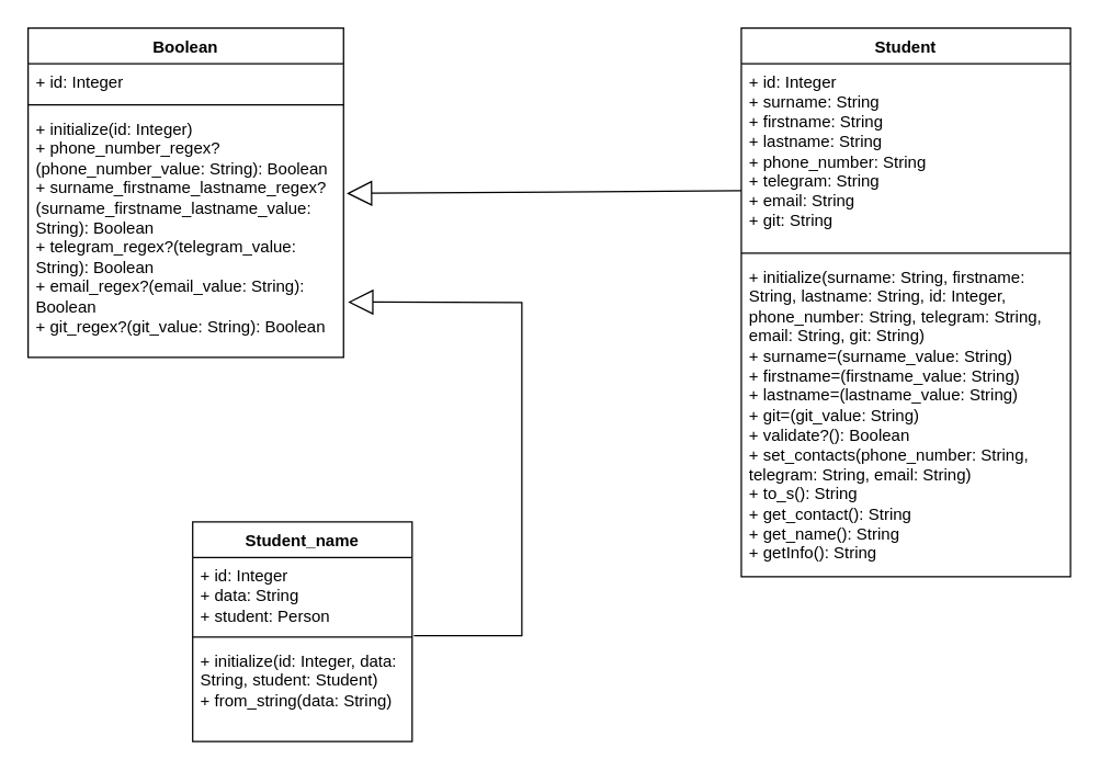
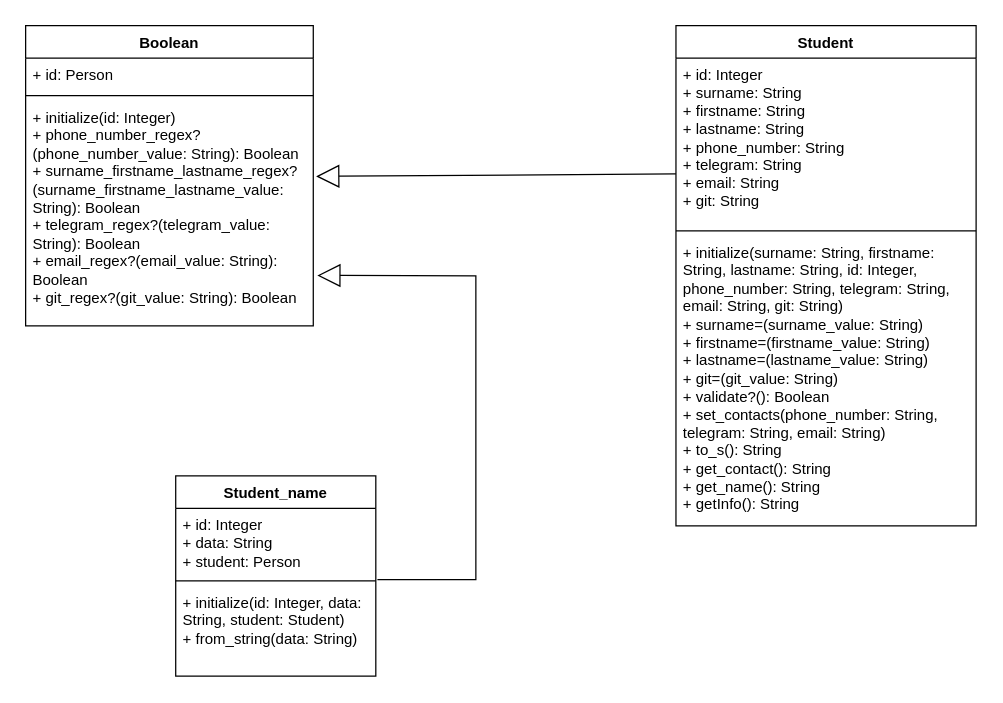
  <mxCell id="0" />
  <mxCell id="1" parent="0" />
  <mxCell id="2" value="Boolean" style="swimlane;fontStyle=1;align=center;verticalAlign=top;childLayout=stackLayout;horizontal=1;startSize=26;horizontalStack=0;resizeParent=1;resizeParentMax=0;resizeLast=0;collapsible=1;marginBottom=0;whiteSpace=wrap;html=1;" parent="1" vertex="1"><mxGeometry x="20" y="20" width="230" height="240" as="geometry" /></mxCell>
- <mxCell id="3" value="+ id: Integer" style="text;strokeColor=none;fillColor=none;align=left;verticalAlign=top;spacingLeft=4;spacingRight=4;overflow=hidden;rotatable=0;points=[[0,0.5],[1,0.5]];portConstraint=eastwest;whiteSpace=wrap;html=1;" parent="2" vertex="1"><mxGeometry y="26" width="230" height="26" as="geometry" /></mxCell>
+ <mxCell id="3" value="+ id: Person" style="text;strokeColor=none;fillColor=none;align=left;verticalAlign=top;spacingLeft=4;spacingRight=4;overflow=hidden;rotatable=0;points=[[0,0.5],[1,0.5]];portConstraint=eastwest;whiteSpace=wrap;html=1;" parent="2" vertex="1"><mxGeometry y="26" width="230" height="26" as="geometry" /></mxCell>
  <mxCell id="4" value="" style="line;strokeWidth=1;fillColor=none;align=left;verticalAlign=middle;spacingTop=-1;spacingLeft=3;spacingRight=3;rotatable=0;labelPosition=right;points=[];portConstraint=eastwest;strokeColor=inherit;" parent="2" vertex="1"><mxGeometry y="52" width="230" height="8" as="geometry" /></mxCell>
  <mxCell id="5" value="+ initialize(id: Integer)&lt;div&gt;+ phone_number_regex?(phone_number_value: String): Boolean&lt;br&gt;&lt;/div&gt;&lt;div&gt;+ surname_firstname_lastname_regex?(surname_firstname_lastname_value: String): Boolean&lt;br&gt;&lt;/div&gt;&lt;div&gt;+ telegram_regex?(telegram_value: String): Boolean&lt;br&gt;&lt;/div&gt;&lt;div&gt;+ email_regex?(email_value: String): Boolean&lt;br&gt;&lt;/div&gt;&lt;div&gt;+ git_regex?(git_value: String): Boolean&lt;br&gt;&lt;/div&gt;" style="text;strokeColor=none;fillColor=none;align=left;verticalAlign=top;spacingLeft=4;spacingRight=4;overflow=hidden;rotatable=0;points=[[0,0.5],[1,0.5]];portConstraint=eastwest;whiteSpace=wrap;html=1;" parent="2" vertex="1"><mxGeometry y="60" width="230" height="180" as="geometry" /></mxCell>
  <mxCell id="6" value="Student" style="swimlane;fontStyle=1;align=center;verticalAlign=top;childLayout=stackLayout;horizontal=1;startSize=26;horizontalStack=0;resizeParent=1;resizeParentMax=0;resizeLast=0;collapsible=1;marginBottom=0;whiteSpace=wrap;html=1;" parent="1" vertex="1"><mxGeometry x="540" y="20" width="240" height="400" as="geometry" /></mxCell>
  <mxCell id="7" value="+ id: Integer&lt;div&gt;+ surname: String&lt;div&gt;+ firstname: String&lt;div&gt;+ lastname: String&lt;div&gt;+ phone_number: String&lt;div&gt;+ telegram: String&lt;div&gt;+ email: String&lt;div&gt;+ git: String&lt;div&gt;&lt;br&gt;&lt;/div&gt;&lt;/div&gt;&lt;/div&gt;&lt;/div&gt;&lt;/div&gt;&lt;/div&gt;&lt;/div&gt;&lt;/div&gt;" style="text;strokeColor=none;fillColor=none;align=left;verticalAlign=top;spacingLeft=4;spacingRight=4;overflow=hidden;rotatable=0;points=[[0,0.5],[1,0.5]];portConstraint=eastwest;whiteSpace=wrap;html=1;" parent="6" vertex="1"><mxGeometry y="26" width="240" height="134" as="geometry" /></mxCell>
  <mxCell id="8" value="" style="line;strokeWidth=1;fillColor=none;align=left;verticalAlign=middle;spacingTop=-1;spacingLeft=3;spacingRight=3;rotatable=0;labelPosition=right;points=[];portConstraint=eastwest;strokeColor=inherit;" parent="6" vertex="1"><mxGeometry y="160" width="240" height="8" as="geometry" /></mxCell>
  <mxCell id="9" value="+ initialize(surname: String, firstname: String, lastname: String, id: Integer, phone_number: String, telegram: String, email: String, git: String)&lt;div&gt;+ surname=(surname_value: String)&lt;br&gt;&lt;/div&gt;&lt;div&gt;+ firstname=(firstname_value: String)&lt;br&gt;&lt;/div&gt;&lt;div&gt;+ lastname=(lastname_value: String)&lt;br&gt;&lt;/div&gt;&lt;div&gt;+ git=(git_value: String)&lt;br&gt;&lt;/div&gt;&lt;div&gt;+ validate?(): Boolean&lt;br&gt;&lt;/div&gt;&lt;div&gt;+ set_contacts(phone_number: String, telegram: String, email: String)&lt;br&gt;&lt;/div&gt;&lt;div&gt;+ to_s(): String&lt;br&gt;&lt;/div&gt;&lt;div&gt;+ get_contact(): String&lt;br&gt;&lt;/div&gt;&lt;div&gt;+ get_name(): String&lt;br&gt;&lt;/div&gt;&lt;div&gt;+ getInfo(): String&lt;br&gt;&lt;/div&gt;" style="text;strokeColor=none;fillColor=none;align=left;verticalAlign=top;spacingLeft=4;spacingRight=4;overflow=hidden;rotatable=0;points=[[0,0.5],[1,0.5]];portConstraint=eastwest;whiteSpace=wrap;html=1;" parent="6" vertex="1"><mxGeometry y="168" width="240" height="232" as="geometry" /></mxCell>
  <mxCell id="10" value="Student_name" style="swimlane;fontStyle=1;align=center;verticalAlign=top;childLayout=stackLayout;horizontal=1;startSize=26;horizontalStack=0;resizeParent=1;resizeParentMax=0;resizeLast=0;collapsible=1;marginBottom=0;whiteSpace=wrap;html=1;" parent="1" vertex="1"><mxGeometry x="140" y="380" width="160" height="160" as="geometry" /></mxCell>
  <mxCell id="11" value="+ id: Integer&lt;div&gt;+ data: String&lt;/div&gt;&lt;div&gt;+ student: Person&lt;/div&gt;" style="text;strokeColor=none;fillColor=none;align=left;verticalAlign=top;spacingLeft=4;spacingRight=4;overflow=hidden;rotatable=0;points=[[0,0.5],[1,0.5]];portConstraint=eastwest;whiteSpace=wrap;html=1;" parent="10" vertex="1"><mxGeometry y="26" width="160" height="54" as="geometry" /></mxCell>
  <mxCell id="12" value="" style="line;strokeWidth=1;fillColor=none;align=left;verticalAlign=middle;spacingTop=-1;spacingLeft=3;spacingRight=3;rotatable=0;labelPosition=right;points=[];portConstraint=eastwest;strokeColor=inherit;" parent="10" vertex="1"><mxGeometry y="80" width="160" height="8" as="geometry" /></mxCell>
  <mxCell id="13" value="+ initialize(id: Integer, data: String, student: Student)&lt;div&gt;+ from_string(data: String)&lt;br&gt;&lt;/div&gt;" style="text;strokeColor=none;fillColor=none;align=left;verticalAlign=top;spacingLeft=4;spacingRight=4;overflow=hidden;rotatable=0;points=[[0,0.5],[1,0.5]];portConstraint=eastwest;whiteSpace=wrap;html=1;" parent="10" vertex="1"><mxGeometry y="88" width="160" height="72" as="geometry" /></mxCell>
  <mxCell id="14" value="" style="endArrow=block;endSize=16;endFill=0;html=1;rounded=0;exitX=1.008;exitY=1.052;exitDx=0;exitDy=0;exitPerimeter=0;entryX=1.014;entryY=0.776;entryDx=0;entryDy=0;entryPerimeter=0;" edge="1" parent="1" source="11" target="5"><mxGeometry width="160" relative="1" as="geometry"><mxPoint x="310" y="270" as="sourcePoint" /><mxPoint x="380" y="170" as="targetPoint" /><Array as="points"><mxPoint x="380" y="463" /><mxPoint x="380" y="300" /><mxPoint x="380" y="220" /></Array></mxGeometry></mxCell>
  <mxCell id="15" value="" style="endArrow=block;endSize=16;endFill=0;html=1;rounded=0;entryX=1.01;entryY=0.336;entryDx=0;entryDy=0;entryPerimeter=0;" edge="1" parent="1" target="5"><mxGeometry width="160" relative="1" as="geometry"><mxPoint x="540" y="138.5" as="sourcePoint" /><mxPoint x="256" y="141.5" as="targetPoint" /></mxGeometry></mxCell>
